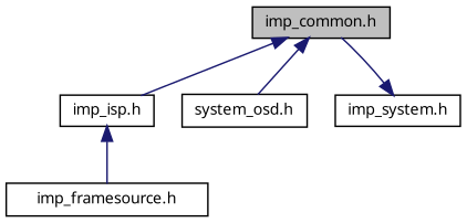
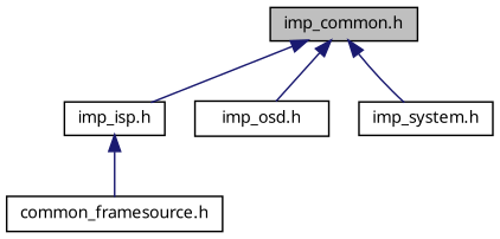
  digraph {
    fontname="Noto Sans"
    node [color=black fillcolor=white fontname="Noto Sans" fontsize=10 shape=record style=filled]
    edge [color=midnightblue dir=back fontname="Noto Sans" fontsize=10 labelfontname=Helvetica labelfontsize=10 style=solid]
    n1 [fillcolor=grey75 fontcolor=black height=0.2 label="imp_common.h" width=0.4]
    n2 [height=0.2 label="imp_isp.h" width=0.4]
-   n3 [height=0.2 label="system_osd.h" width=0.4]
+   n3 [height=0.2 label="imp_osd.h" width=0.4]
    n4 [height=0.2 label="imp_system.h" width=0.4]
-   n5 [height=0.2 label="imp_framesource.h" width=0.4]
+   n5 [height=0.2 label="common_framesource.h" width=0.4]
    n1 -> n2
    n1 -> n3
-   n4 -> n1
+   n1 -> n4
    n2 -> n5
  }
